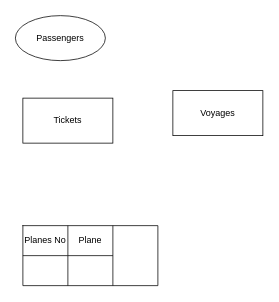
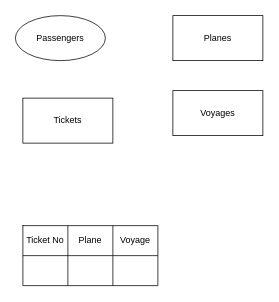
  <mxCell id="0" />
  <mxCell id="1" parent="0" />
  <mxCell id="2" value="Passengers" style="ellipse;whiteSpace=wrap;html=1;" vertex="1" parent="1"><mxGeometry x="20" y="20" width="120" height="60" as="geometry" /></mxCell>
+ <mxCell id="3" value="Planes" style="whiteSpace=wrap;html=1;" vertex="1" parent="1"><mxGeometry x="230" y="20" width="120" height="60" as="geometry" /></mxCell>
  <mxCell id="4" value="Tickets" style="whiteSpace=wrap;html=1;" vertex="1" parent="1"><mxGeometry x="30" y="130" width="120" height="60" as="geometry" /></mxCell>
  <mxCell id="5" value="Voyages" style="whiteSpace=wrap;html=1;" vertex="1" parent="1"><mxGeometry x="230" y="120" width="120" height="60" as="geometry" /></mxCell>
  <mxCell id="6" value="" style="shape=table;startSize=0;container=1;collapsible=0;childLayout=tableLayout;" vertex="1" parent="1"><mxGeometry x="30" y="300" width="180" height="80" as="geometry" /></mxCell>
  <mxCell id="7" value="" style="shape=partialRectangle;collapsible=0;dropTarget=0;pointerEvents=0;fillColor=none;top=0;left=0;bottom=0;right=0;points=[[0,0.5],[1,0.5]];portConstraint=eastwest;" vertex="1" parent="6"><mxGeometry width="180" height="40" as="geometry" /></mxCell>
- <mxCell id="8" value="Planes No" style="shape=partialRectangle;html=1;whiteSpace=wrap;connectable=0;overflow=hidden;fillColor=none;top=0;left=0;bottom=0;right=0;" vertex="1" parent="7"><mxGeometry width="60" height="40" as="geometry" /></mxCell>
+ <mxCell id="8" value="Ticket No" style="shape=partialRectangle;html=1;whiteSpace=wrap;connectable=0;overflow=hidden;fillColor=none;top=0;left=0;bottom=0;right=0;" vertex="1" parent="7"><mxGeometry width="60" height="40" as="geometry" /></mxCell>
  <mxCell id="9" value="Plane" style="shape=partialRectangle;html=1;whiteSpace=wrap;connectable=0;overflow=hidden;fillColor=none;top=0;left=0;bottom=0;right=0;" vertex="1" parent="7"><mxGeometry x="60" width="60" height="40" as="geometry" /></mxCell>
+ <mxCell id="10" value="Voyage" style="shape=partialRectangle;html=1;whiteSpace=wrap;connectable=0;overflow=hidden;fillColor=none;top=0;left=0;bottom=0;right=0;" vertex="1" parent="7"><mxGeometry x="120" width="60" height="40" as="geometry" /></mxCell>
  <mxCell id="11" value="" style="shape=partialRectangle;collapsible=0;dropTarget=0;pointerEvents=0;fillColor=none;top=0;left=0;bottom=0;right=0;points=[[0,0.5],[1,0.5]];portConstraint=eastwest;" vertex="1" parent="6"><mxGeometry y="40" width="180" height="40" as="geometry" /></mxCell>
  <mxCell id="12" value="" style="shape=partialRectangle;html=1;whiteSpace=wrap;connectable=0;overflow=hidden;fillColor=none;top=0;left=0;bottom=0;right=0;" vertex="1" parent="11"><mxGeometry width="60" height="40" as="geometry" /></mxCell>
  <mxCell id="13" value="" style="shape=partialRectangle;html=1;whiteSpace=wrap;connectable=0;overflow=hidden;fillColor=none;top=0;left=0;bottom=0;right=0;" vertex="1" parent="11"><mxGeometry x="60" width="60" height="40" as="geometry" /></mxCell>
  <mxCell id="14" value="" style="shape=partialRectangle;html=1;whiteSpace=wrap;connectable=0;overflow=hidden;fillColor=none;top=0;left=0;bottom=0;right=0;" vertex="1" parent="11"><mxGeometry x="120" width="60" height="40" as="geometry" /></mxCell>
